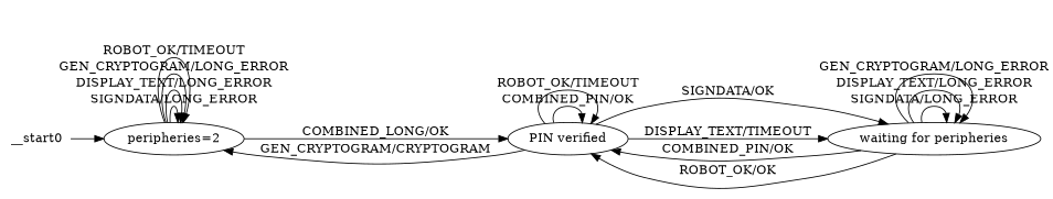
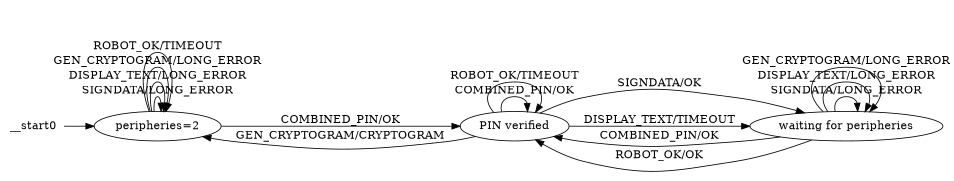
  digraph {
    rankdir=LR
    n1 [label="peripheries=2"]
    n2 [label="PIN verified"]
    n3 [label="waiting for peripheries"]
    __start0 [shape=none]
    n1 -> n1 [label="SIGNDATA/LONG_ERROR"]
    n1 -> n1 [label="DISPLAY_TEXT/LONG_ERROR"]
    n1 -> n1 [label="GEN_CRYPTOGRAM/LONG_ERROR"]
    n1 -> n1 [label="ROBOT_OK/TIMEOUT"]
-   n1 -> n2 [label="COMBINED_LONG/OK"]
+   n1 -> n2 [label="COMBINED_PIN/OK"]
    n2 -> n1 [label="GEN_CRYPTOGRAM/CRYPTOGRAM"]
    n2 -> n2 [label="COMBINED_PIN/OK"]
    n2 -> n2 [label="ROBOT_OK/TIMEOUT"]
    n2 -> n3 [label="SIGNDATA/OK"]
    n2 -> n3 [label="DISPLAY_TEXT/TIMEOUT"]
    n3 -> n2 [label="COMBINED_PIN/OK"]
    n3 -> n2 [label="ROBOT_OK/OK"]
    n3 -> n3 [label="SIGNDATA/LONG_ERROR"]
    n3 -> n3 [label="DISPLAY_TEXT/LONG_ERROR"]
    n3 -> n3 [label="GEN_CRYPTOGRAM/LONG_ERROR"]
    __start0 -> n1
  }
